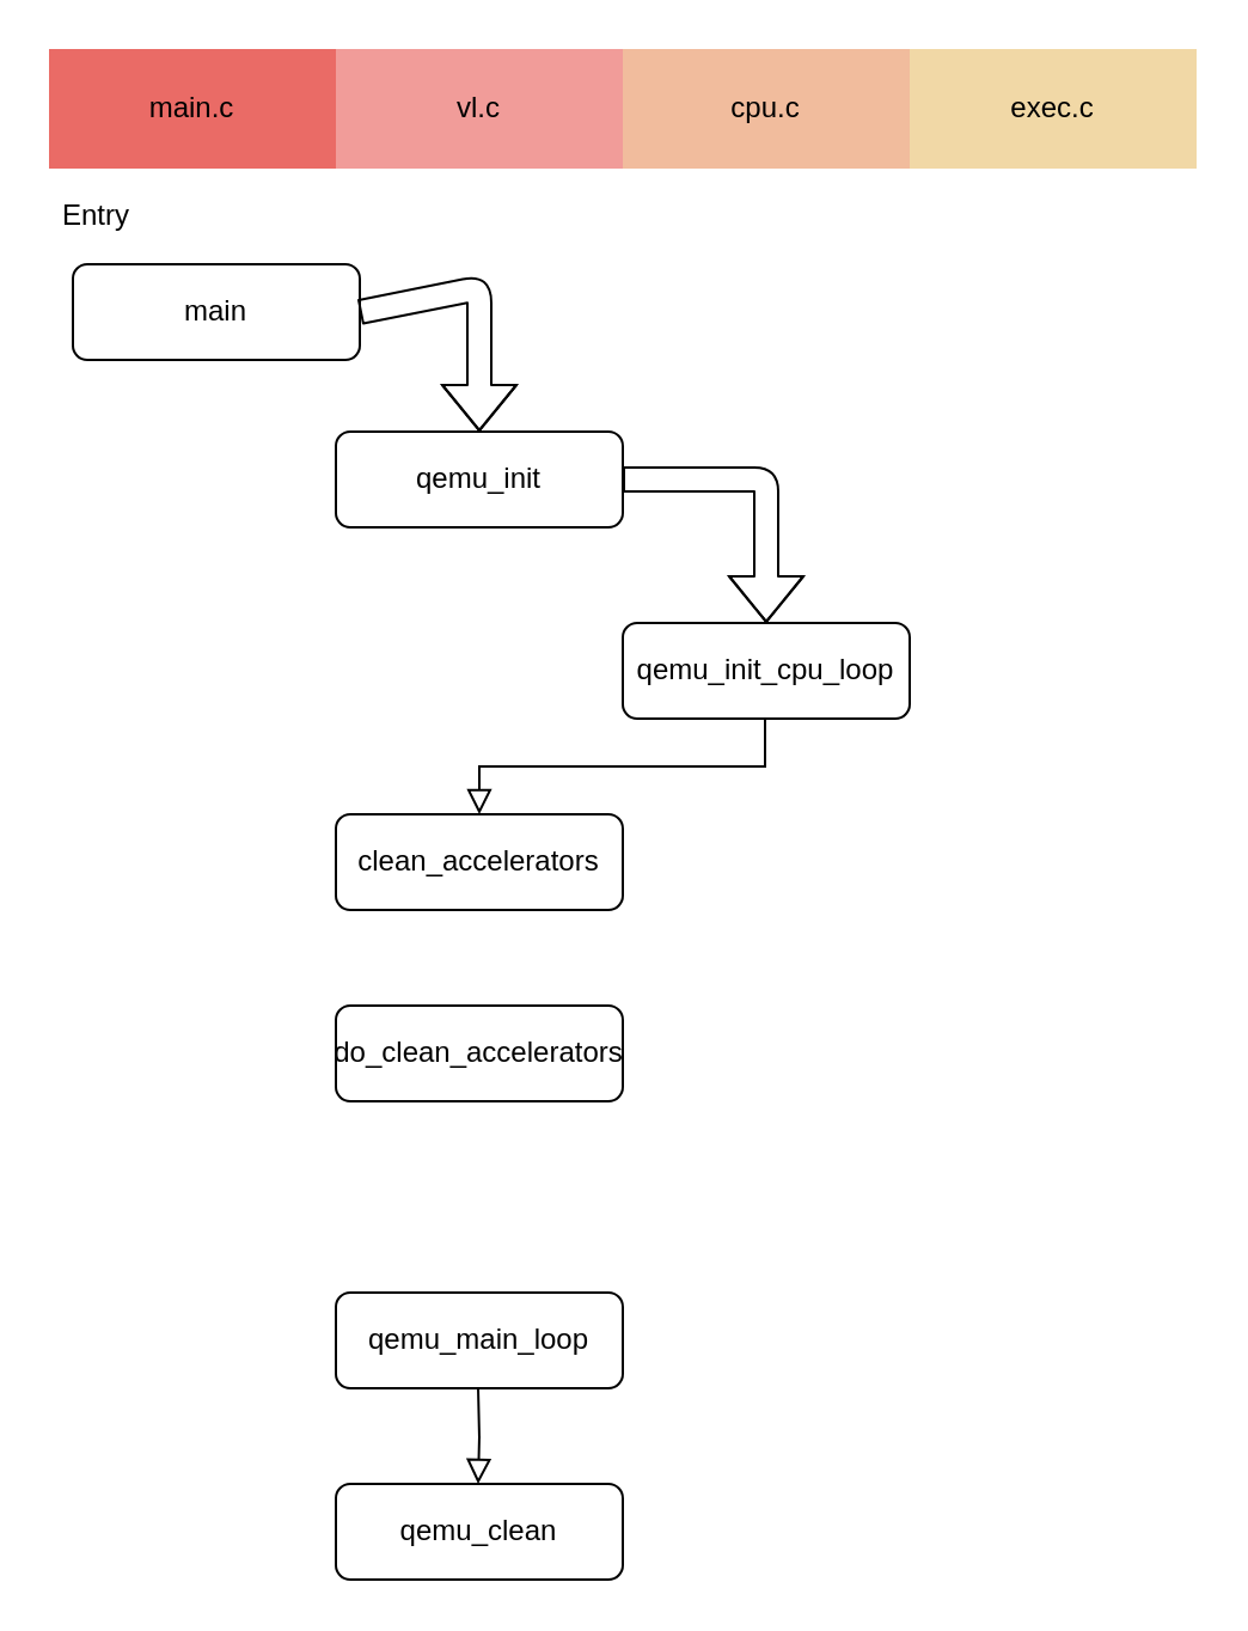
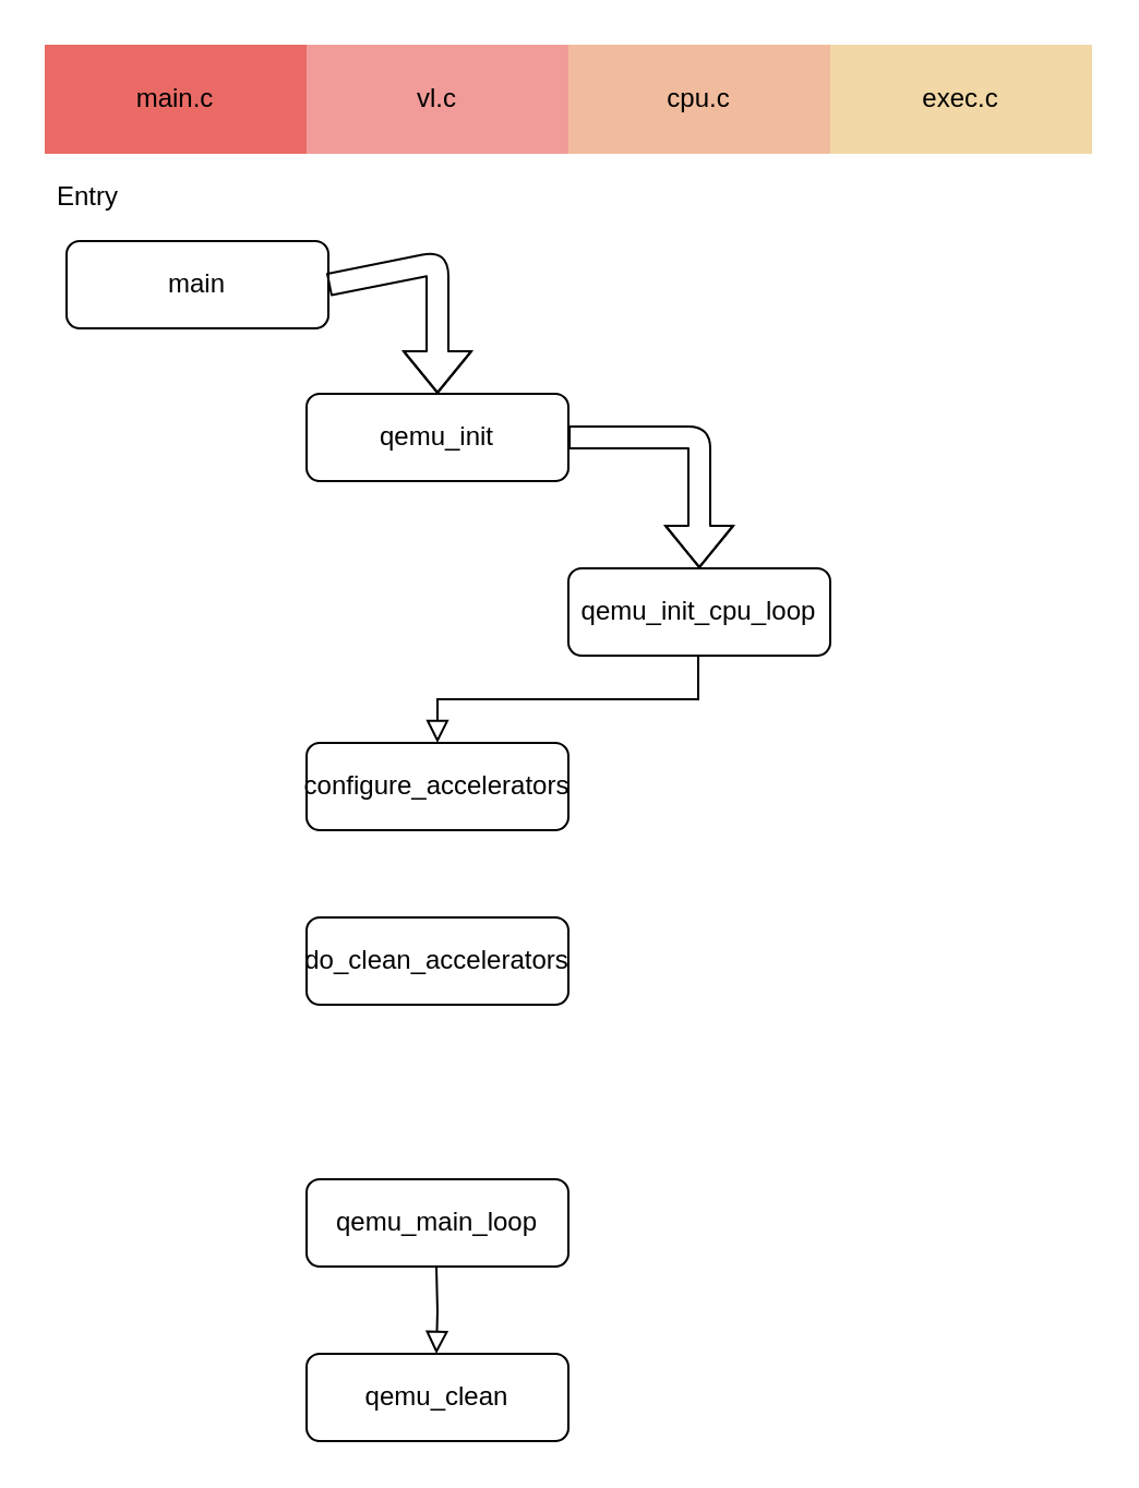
  <mxCell id="0" />
  <mxCell id="1" parent="0" />
  <mxCell id="2" value="main" style="rounded=1;whiteSpace=wrap;html=1;fontSize=12;glass=0;strokeWidth=1;shadow=0;" parent="1" vertex="1"><mxGeometry x="30" y="110" width="120" height="40" as="geometry" /></mxCell>
  <mxCell id="3" value="Entry" style="text;html=1;strokeColor=none;fillColor=none;align=center;verticalAlign=middle;whiteSpace=wrap;rounded=0;" parent="1" vertex="1"><mxGeometry x="20" y="80" width="40" height="20" as="geometry" /></mxCell>
  <mxCell id="4" value="main.c" style="rounded=0;whiteSpace=wrap;html=1;fillColor=#EA6B66;strokeColor=none;" parent="1" vertex="1"><mxGeometry x="20" width="120" height="50" as="geometry" y="20" /></mxCell>
  <mxCell id="5" value="qemu_init&lt;br&gt;" style="rounded=1;whiteSpace=wrap;html=1;" parent="1" vertex="1"><mxGeometry x="140" y="180" width="120" height="40" as="geometry" /></mxCell>
  <mxCell id="6" value="qemu_main_loop&lt;br&gt;" style="rounded=1;whiteSpace=wrap;html=1;" parent="1" vertex="1"><mxGeometry x="140" y="540" width="120" height="40" as="geometry" /></mxCell>
  <mxCell id="7" value="" style="rounded=0;html=1;jettySize=auto;orthogonalLoop=1;fontSize=11;endArrow=block;endFill=0;endSize=8;strokeWidth=1;shadow=0;labelBackgroundColor=none;edgeStyle=orthogonalEdgeStyle;exitX=0.5;exitY=1;exitDx=0;exitDy=0;" parent="1" edge="1"><mxGeometry relative="1" as="geometry"><mxPoint x="199.5" y="580" as="sourcePoint" /><mxPoint x="199.5" y="620" as="targetPoint" /></mxGeometry></mxCell>
  <mxCell id="8" value="qemu_clean" style="rounded=1;whiteSpace=wrap;html=1;" parent="1" vertex="1"><mxGeometry x="140" y="620" width="120" height="40" as="geometry" /></mxCell>
  <mxCell id="9" value="vl.c" style="rounded=0;whiteSpace=wrap;html=1;fillColor=#F19C99;strokeColor=none;" vertex="1" parent="1"><mxGeometry x="140" width="120" height="50" as="geometry" y="20" /></mxCell>
  <mxCell id="10" value="qemu_init_cpu_loop" style="rounded=1;whiteSpace=wrap;html=1;" vertex="1" parent="1"><mxGeometry x="260" y="260" width="120" height="40" as="geometry" /></mxCell>
  <mxCell id="11" value="" style="shape=flexArrow;endArrow=classic;html=1;exitX=1;exitY=0.5;exitDx=0;exitDy=0;" edge="1" parent="1" source="2" target="5"><mxGeometry width="50" height="50" relative="1" as="geometry"><mxPoint x="320" y="190" as="sourcePoint" /><mxPoint x="390" y="190" as="targetPoint" /><Array as="points"><mxPoint x="200" y="120" /></Array></mxGeometry></mxCell>
  <mxCell id="12" value="" style="shape=flexArrow;endArrow=classic;html=1;exitX=1;exitY=0.5;exitDx=0;exitDy=0;" edge="1" parent="1"><mxGeometry width="50" height="50" relative="1" as="geometry"><mxPoint x="260" y="200" as="sourcePoint" /><mxPoint x="320" y="260" as="targetPoint" /><Array as="points"><mxPoint x="320" y="200" /></Array></mxGeometry></mxCell>
  <mxCell id="13" value="cpu.c" style="rounded=0;whiteSpace=wrap;html=1;fillColor=#F1BC9D;strokeColor=none;" vertex="1" parent="1"><mxGeometry x="260" width="120" height="50" as="geometry" y="20" /></mxCell>
  <mxCell id="14" value="exec.c" style="rounded=0;whiteSpace=wrap;html=1;fillColor=#F1D8A6;strokeColor=none;" vertex="1" parent="1"><mxGeometry x="380" width="120" height="50" as="geometry" y="20" /></mxCell>
- <mxCell id="15" value="clean_accelerators" style="rounded=1;whiteSpace=wrap;html=1;" vertex="1" parent="1"><mxGeometry x="140" y="340" width="120" height="40" as="geometry" /></mxCell>
+ <mxCell id="15" value="configure_accelerators" style="rounded=1;whiteSpace=wrap;html=1;" vertex="1" parent="1"><mxGeometry x="140" y="340" width="120" height="40" as="geometry" /></mxCell>
  <mxCell id="16" value="" style="rounded=0;html=1;jettySize=auto;orthogonalLoop=1;fontSize=11;endArrow=block;endFill=0;endSize=8;strokeWidth=1;shadow=0;labelBackgroundColor=none;edgeStyle=orthogonalEdgeStyle;exitX=0.5;exitY=1;exitDx=0;exitDy=0;entryX=0.5;entryY=0;entryDx=0;entryDy=0;" edge="1" parent="1" target="15"><mxGeometry relative="1" as="geometry"><mxPoint x="319.5" y="300" as="sourcePoint" /><mxPoint x="319.5" y="340" as="targetPoint" /><Array as="points"><mxPoint x="320" y="320" /><mxPoint x="200" y="320" /></Array></mxGeometry></mxCell>
  <mxCell id="17" value="do_clean_accelerators" style="rounded=1;whiteSpace=wrap;html=1;" vertex="1" parent="1"><mxGeometry x="140" y="420" width="120" height="40" as="geometry" /></mxCell>
